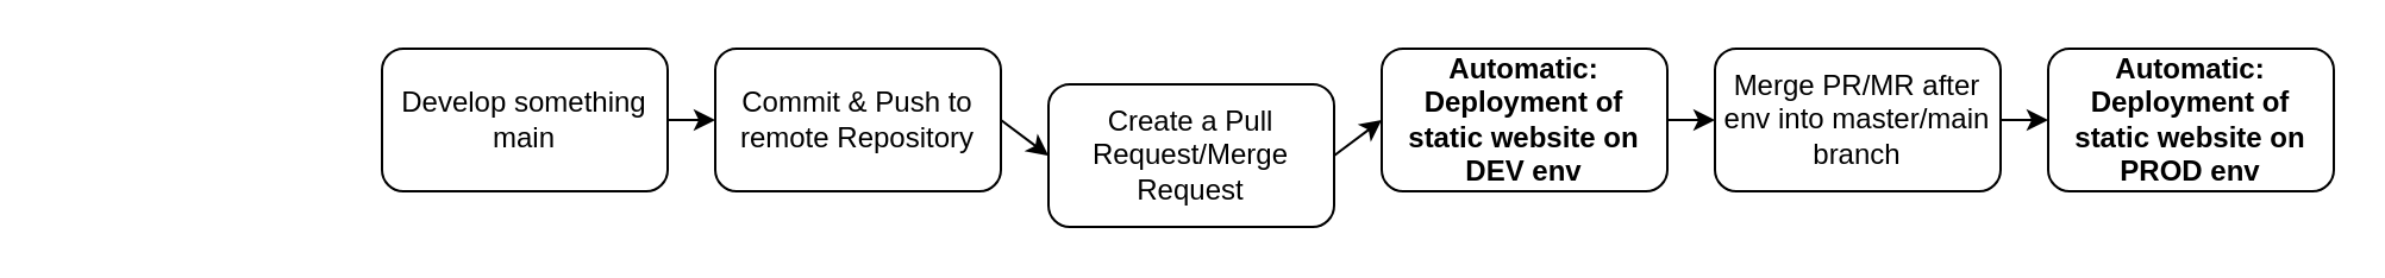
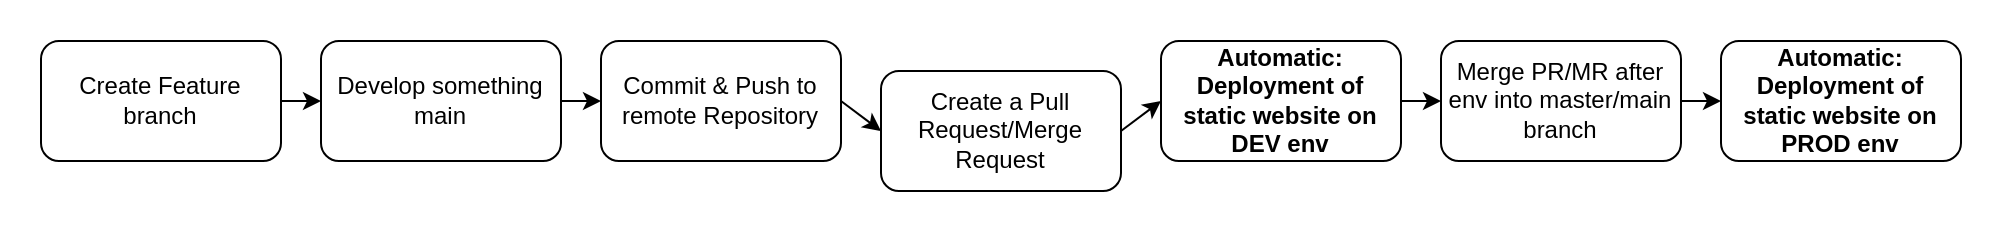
  <mxCell id="0" />
  <mxCell id="1" parent="0" />
+ <mxCell id="2" value="" style="endArrow=classic;html=1;exitX=1;exitY=0.5;exitDx=0;exitDy=0;entryX=0;entryY=0.5;entryDx=0;entryDy=0;" edge="1" parent="1" source="3" target="4"><mxGeometry width="50" height="50" relative="1" as="geometry"><mxPoint x="140" y="60" as="sourcePoint" /><mxPoint x="200" y="50" as="targetPoint" /></mxGeometry></mxCell>
+ <mxCell id="3" value="Create Feature branch" style="rounded=1;whiteSpace=wrap;html=1;" vertex="1" parent="1"><mxGeometry x="20" y="20" width="120" height="60" as="geometry" /></mxCell>
  <mxCell id="4" value="Develop something main" style="rounded=1;whiteSpace=wrap;html=1;" vertex="1" parent="1"><mxGeometry x="160" y="20" width="120" height="60" as="geometry" /></mxCell>
  <mxCell id="5" value="" style="endArrow=classic;html=1;exitX=1;exitY=0.5;exitDx=0;exitDy=0;entryX=0;entryY=0.5;entryDx=0;entryDy=0;" edge="1" parent="1" source="4" target="6"><mxGeometry width="50" height="50" relative="1" as="geometry"><mxPoint x="314" y="49.5" as="sourcePoint" /><mxPoint x="340" y="50" as="targetPoint" /></mxGeometry></mxCell>
  <mxCell id="6" value="Commit &amp;amp; Push to remote Repository" style="rounded=1;whiteSpace=wrap;html=1;" vertex="1" parent="1"><mxGeometry x="300" y="20" width="120" height="60" as="geometry" /></mxCell>
  <mxCell id="7" value="Automatic: Deployment of static website on DEV env" style="rounded=1;whiteSpace=wrap;html=1;fontStyle=1" vertex="1" parent="1"><mxGeometry x="580" y="20" width="120" height="60" as="geometry" /></mxCell>
  <mxCell id="8" value="" style="endArrow=classic;html=1;exitX=1;exitY=0.5;exitDx=0;exitDy=0;entryX=0;entryY=0.5;entryDx=0;entryDy=0;" edge="1" parent="1" source="6" target="9"><mxGeometry width="50" height="50" relative="1" as="geometry"><mxPoint x="450" y="110" as="sourcePoint" /><mxPoint x="470" y="50" as="targetPoint" /></mxGeometry></mxCell>
  <mxCell id="9" value="Create a Pull Request/Merge Request" style="rounded=1;whiteSpace=wrap;html=1;" vertex="1" parent="1"><mxGeometry x="440" y="35" width="120" height="60" as="geometry" /></mxCell>
  <mxCell id="10" value="Merge PR/MR after env into master/main branch" style="rounded=1;whiteSpace=wrap;html=1;fontStyle=0" vertex="1" parent="1"><mxGeometry x="720" y="20" width="120" height="60" as="geometry" /></mxCell>
  <mxCell id="11" value="" style="endArrow=classic;html=1;exitX=1;exitY=0.5;exitDx=0;exitDy=0;entryX=0;entryY=0.5;entryDx=0;entryDy=0;" edge="1" parent="1" source="9" target="7"><mxGeometry width="50" height="50" relative="1" as="geometry"><mxPoint x="730" y="80" as="sourcePoint" /><mxPoint x="790" y="80" as="targetPoint" /></mxGeometry></mxCell>
  <mxCell id="12" value="Automatic: Deployment of static website on PROD env" style="rounded=1;whiteSpace=wrap;html=1;fontStyle=1" vertex="1" parent="1"><mxGeometry x="860" y="20" width="120" height="60" as="geometry" /></mxCell>
  <mxCell id="13" value="" style="endArrow=classic;html=1;exitX=1;exitY=0.5;exitDx=0;exitDy=0;entryX=0;entryY=0.5;entryDx=0;entryDy=0;entryPerimeter=0;fontStyle=1" edge="1" parent="1" source="7" target="10"><mxGeometry width="50" height="50" relative="1" as="geometry"><mxPoint x="730" y="130" as="sourcePoint" /><mxPoint x="750" y="130" as="targetPoint" /></mxGeometry></mxCell>
  <mxCell id="14" value="" style="endArrow=classic;html=1;exitX=1;exitY=0.5;exitDx=0;exitDy=0;entryX=0;entryY=0.5;entryDx=0;entryDy=0;fontStyle=1" edge="1" parent="1" source="10" target="12"><mxGeometry width="50" height="50" relative="1" as="geometry"><mxPoint x="830" y="130" as="sourcePoint" /><mxPoint x="860" y="130" as="targetPoint" /></mxGeometry></mxCell>
